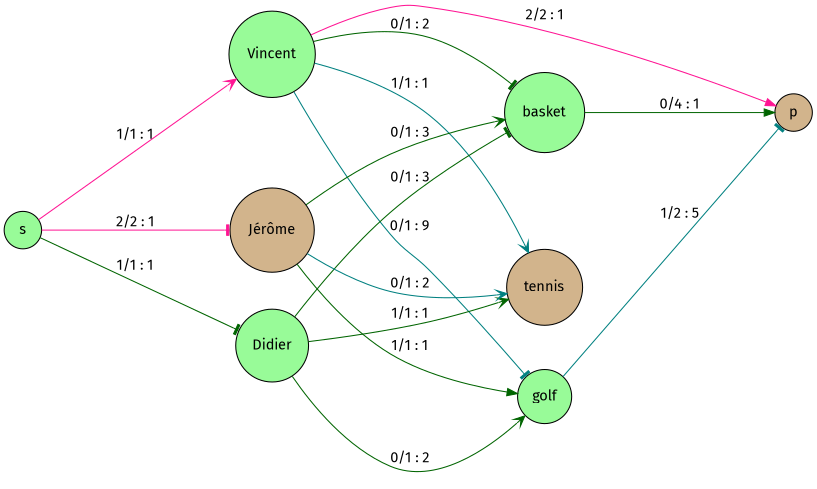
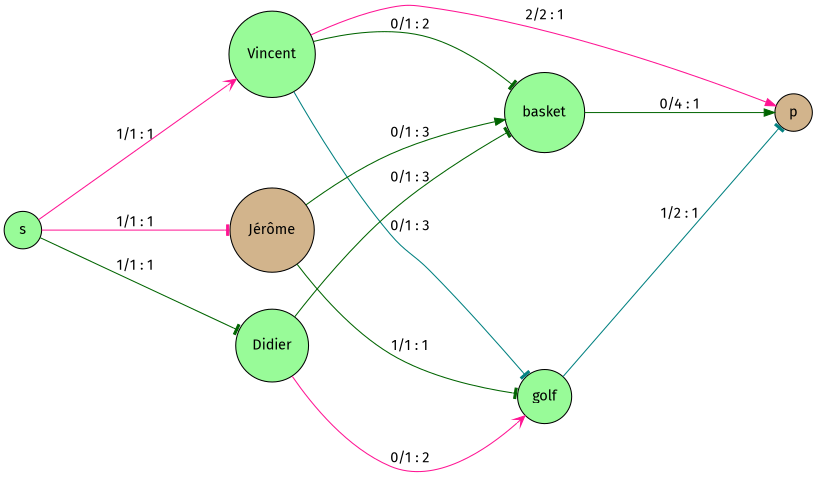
  strict digraph {
    fontname="Fira Sans"
    nodesep=0.5
    rankdir=LR
    ranksep=2
    node [fillcolor=palegreen fontname="Fira Sans" shape=circle style=filled]
    edge [arrowhead=tee color=darkgreen fontname="Fira Sans"]
-   tennis [fillcolor=tan]
    p [fillcolor=tan]
    Vincent
    golf
    basket
    s
    Didier
    "Jérôme" [fillcolor=tan]
-   Vincent -> tennis [arrowhead=vee color=teal label="1/1 : 1"]
    Vincent -> p [arrowhead=normal color=deeppink label="2/2 : 1"]
-   Vincent -> golf [color=teal label="0/1 : 9"]
+   Vincent -> golf [color=teal label="0/1 : 3"]
    Vincent -> basket [label="0/1 : 2"]
-   golf -> p [color=teal label="1/2 : 5"]
+   golf -> p [color=teal label="1/2 : 1"]
    basket -> p [arrowhead=normal label="0/4 : 1"]
    s -> Vincent [arrowhead=vee color=deeppink label="1/1 : 1"]
    s -> Didier [label="1/1 : 1"]
-   s -> "Jérôme" [color=deeppink label="2/2 : 1"]
-   Didier -> tennis [arrowhead=vee label="1/1 : 1"]
-   Didier -> golf [arrowhead=vee label="0/1 : 2"]
+   s -> "Jérôme" [color=deeppink label="1/1 : 1"]
+   Didier -> golf [arrowhead=vee color=deeppink label="0/1 : 2"]
    Didier -> basket [label="0/1 : 3"]
-   "Jérôme" -> tennis [arrowhead=vee color=teal label="0/1 : 2"]
-   "Jérôme" -> golf [arrowhead=normal label="1/1 : 1"]
-   "Jérôme" -> basket [arrowhead=vee label="0/1 : 3"]
+   "Jérôme" -> golf [label="1/1 : 1"]
+   "Jérôme" -> basket [arrowhead=normal label="0/1 : 3"]
  }
